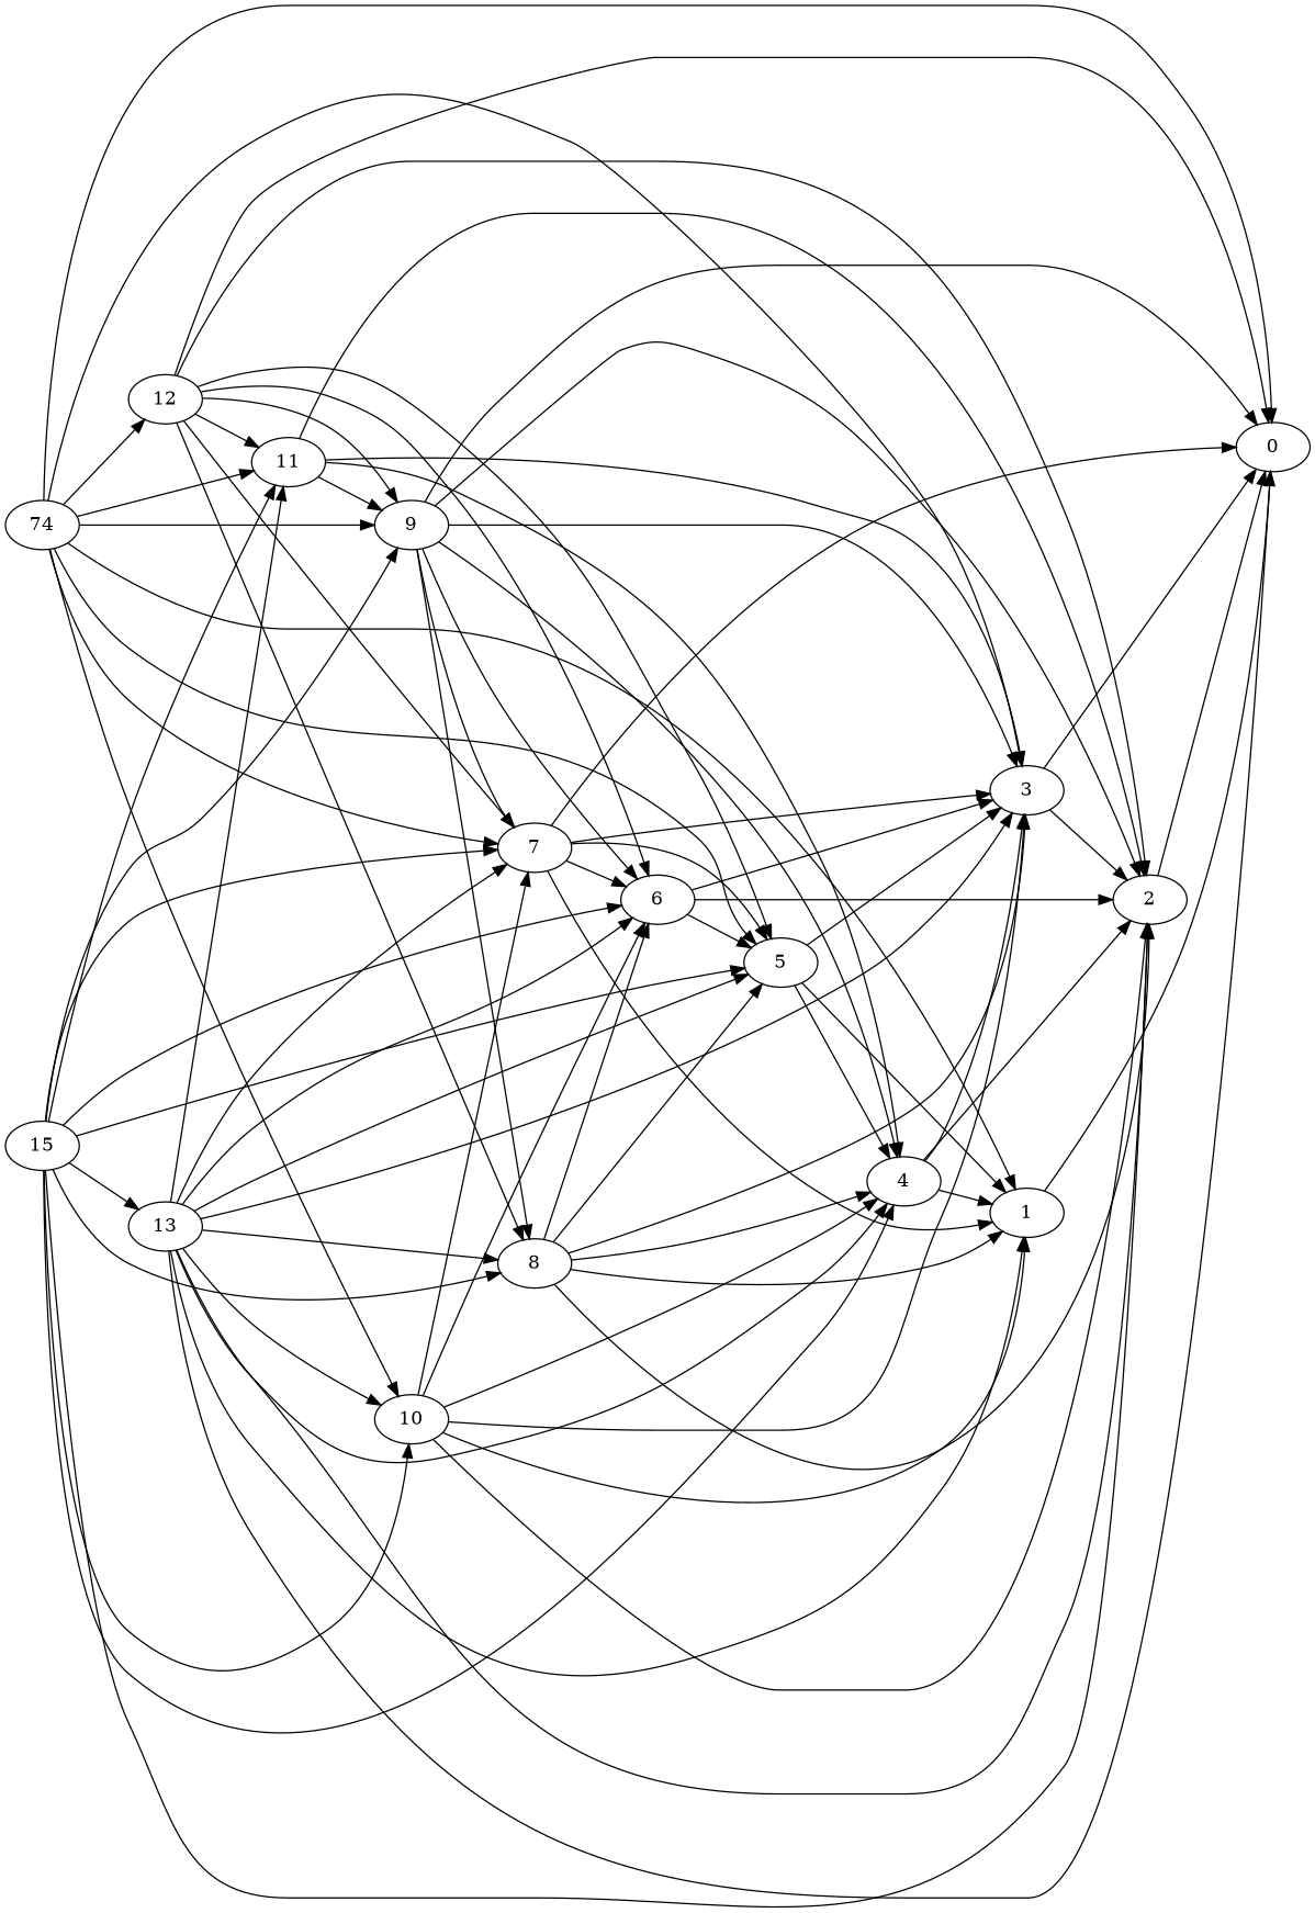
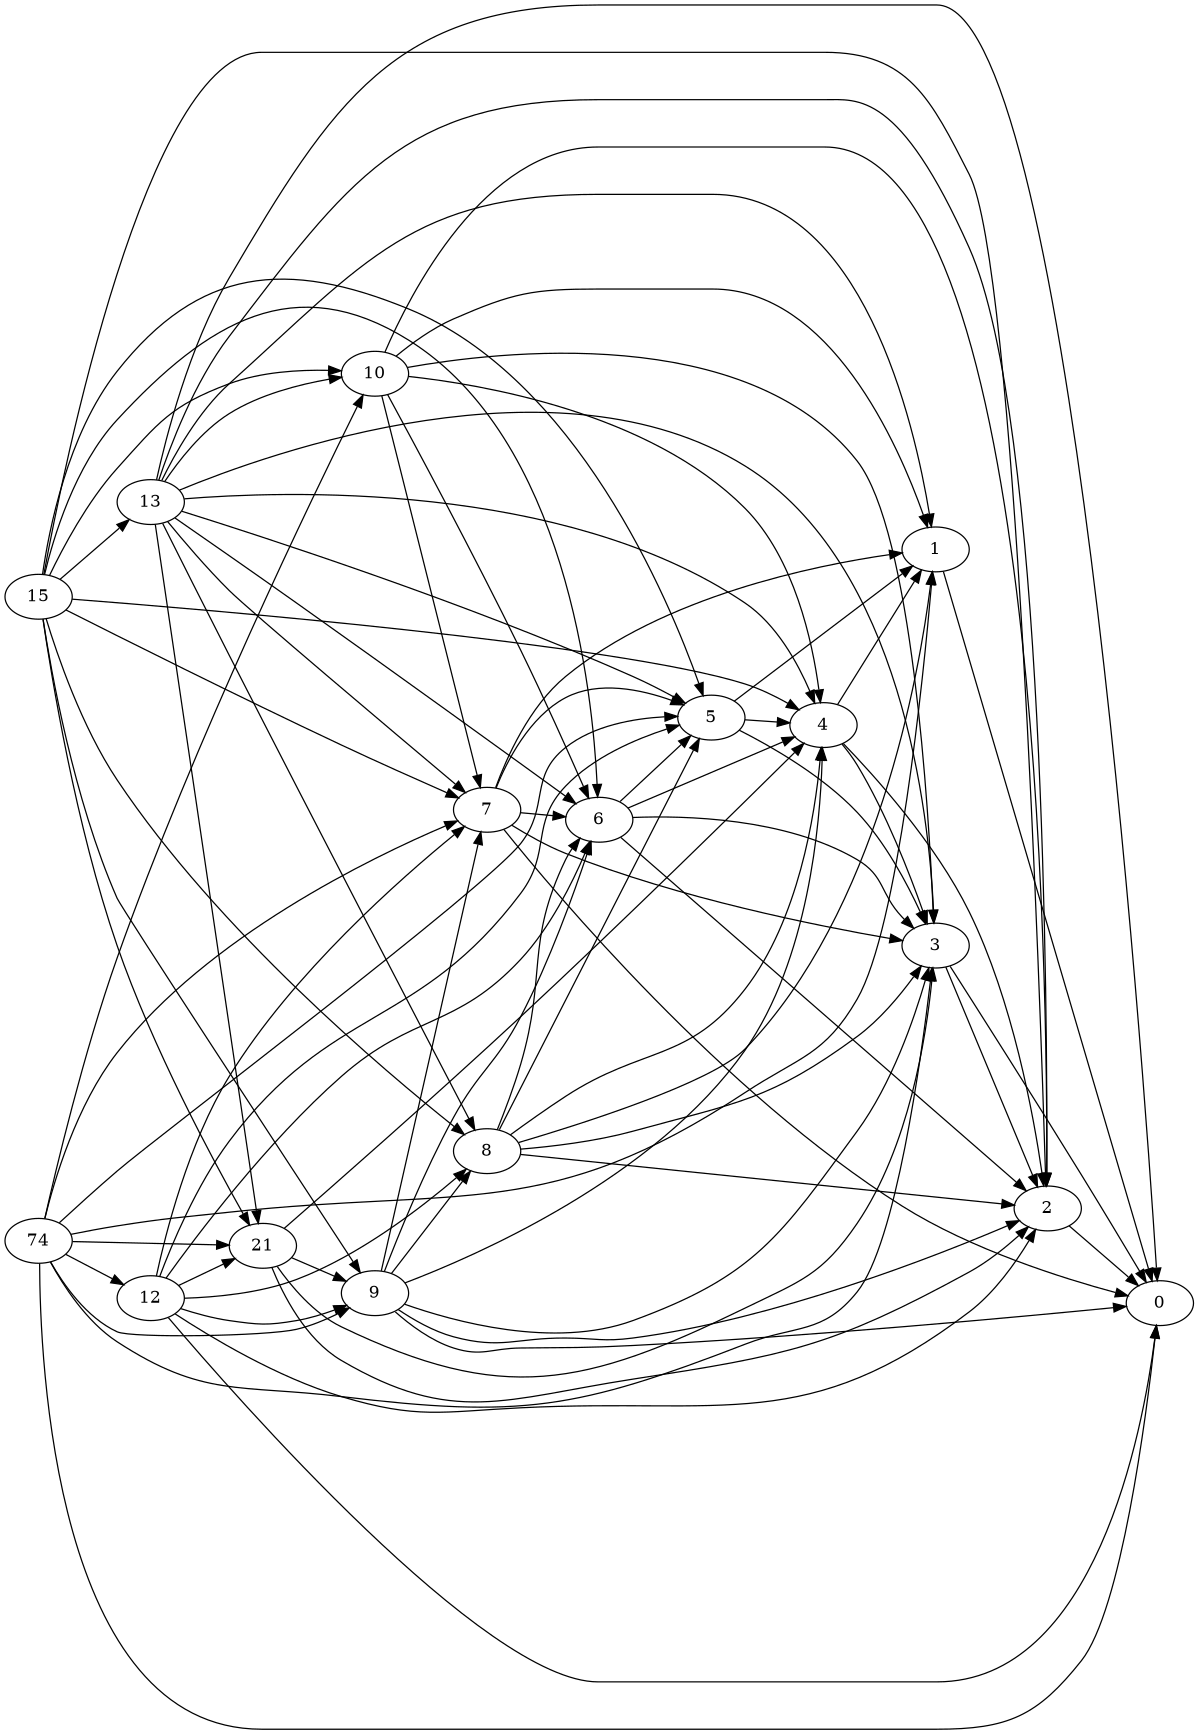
  digraph {
    rankdir=LR
    node [Weight=10]
    edge [Weight=10]
    n1 [Weight=49 label=74]
    12 [Weight=39]
-   11 [Weight=34]
+   11 [Weight=34 label=21]
    10 [Weight=49]
    9 [Weight=29]
    7 [Weight=15]
    5 [Weight=39]
    3 [Weight=44]
    1 [Weight=25]
    0 [Weight=44]
    8
    6 [Weight=44]
    2
    4 [Weight=39]
    15
    13
    n1 -> 12 [Weight=9]
    n1 -> 11 [Weight=2]
    n1 -> 10 [Weight=3]
    n1 -> 9 [Weight=8]
    n1 -> 7 [Weight=2]
    n1 -> 5 [Weight=4]
    n1 -> 3 [Weight=6]
    n1 -> 1 [Weight=5]
    n1 -> 0 [Weight=3]
    12 -> 11
    12 -> 9 [Weight=3]
    12 -> 7 [Weight=8]
    12 -> 5 [Weight=9]
    12 -> 0 [Weight=6]
    12 -> 8 [Weight=4]
    12 -> 6 [Weight=6]
    12 -> 2 [Weight=9]
    11 -> 9
    11 -> 3
    11 -> 2 [Weight=2]
    11 -> 4 [Weight=2]
    10 -> 7 [Weight=5]
    10 -> 3 [Weight=9]
    10 -> 1 [Weight=6]
    10 -> 6 [Weight=4]
    10 -> 2
    10 -> 4 [Weight=7]
    9 -> 7 [Weight=3]
    9 -> 3 [Weight=8]
    9 -> 0 [Weight=5]
    9 -> 8 [Weight=3]
    9 -> 6 [Weight=8]
    9 -> 2 [Weight=7]
    9 -> 4 [Weight=6]
    7 -> 5 [Weight=3]
    7 -> 3
    7 -> 1 [Weight=7]
    7 -> 0 [Weight=3]
    7 -> 6 [Weight=5]
    5 -> 3 [Weight=6]
    5 -> 1 [Weight=8]
    5 -> 4 [Weight=9]
    3 -> 0 [Weight=4]
    3 -> 2 [Weight=5]
    1 -> 0 [Weight=3]
    8 -> 5 [Weight=6]
    8 -> 3 [Weight=2]
    8 -> 1 [Weight=9]
    8 -> 6 [Weight=7]
    8 -> 2 [Weight=2]
    8 -> 4
    6 -> 5 [Weight=7]
    6 -> 3
    6 -> 2 [Weight=5]
+   6 -> 4
    2 -> 0
    4 -> 3 [Weight=8]
    4 -> 1 [Weight=5]
    4 -> 2 [Weight=7]
    15 -> 11 [Weight=7]
    15 -> 10 [Weight=7]
    15 -> 9
    15 -> 7 [Weight=8]
    15 -> 5 [Weight=6]
    15 -> 8 [Weight=4]
    15 -> 6 [Weight=2]
    15 -> 2 [Weight=3]
    15 -> 4 [Weight=2]
    15 -> 13 [Weight=7]
    13 -> 11 [Weight=3]
    13 -> 10 [Weight=4]
    13 -> 7 [Weight=6]
    13 -> 5 [Weight=7]
    13 -> 3 [Weight=4]
    13 -> 1
    13 -> 0
    13 -> 8 [Weight=7]
    13 -> 6 [Weight=6]
    13 -> 2 [Weight=7]
    13 -> 4 [Weight=4]
  }
